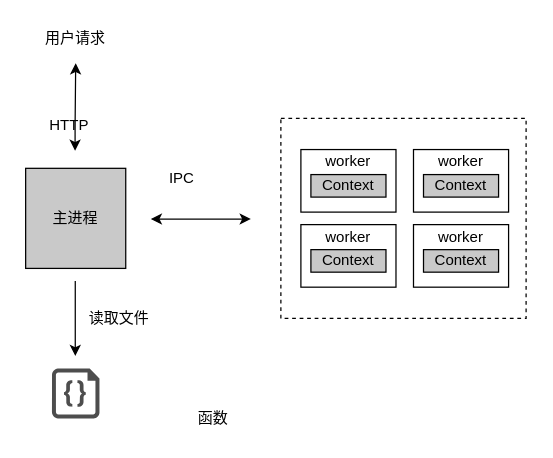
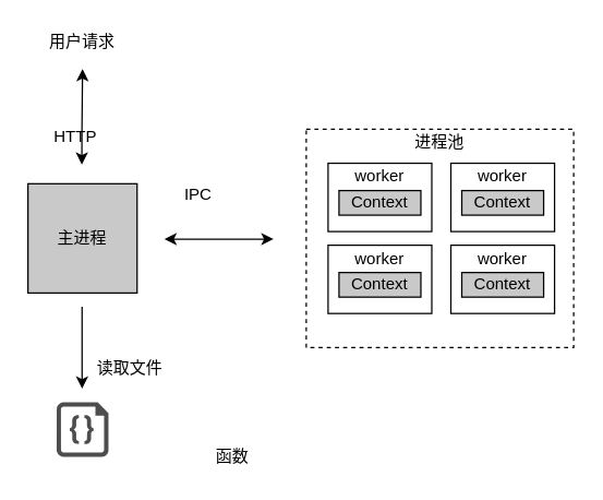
  <mxCell id="0" />
  <mxCell id="1" parent="0" />
  <mxCell id="2" value="" style="rounded=0;whiteSpace=wrap;html=1;" parent="1" vertex="1"><mxGeometry x="240" y="119" width="76" height="50" as="geometry" /></mxCell>
  <mxCell id="3" value="主进程" style="whiteSpace=wrap;html=1;aspect=fixed;fillColor=#c9c9c9;" parent="1" vertex="1"><mxGeometry x="20" y="134" width="80" height="80" as="geometry" /></mxCell>
  <mxCell id="4" value="" style="endArrow=classic;startArrow=classic;html=1;" parent="1" edge="1"><mxGeometry width="50" height="50" relative="1" as="geometry"><mxPoint x="120" y="174.52" as="sourcePoint" /><mxPoint x="200" y="174.52" as="targetPoint" /></mxGeometry></mxCell>
  <mxCell id="5" value="" style="verticalLabelPosition=bottom;html=1;verticalAlign=top;align=center;strokeColor=none;shape=mxgraph.azure.code_file;pointerEvents=1;fillColor=#4D4D4D;" parent="1" vertex="1"><mxGeometry x="41" y="294" width="38" height="40" as="geometry" /></mxCell>
  <mxCell id="6" value="函数" style="text;html=1;strokeColor=none;fillColor=none;align=center;verticalAlign=middle;whiteSpace=wrap;rounded=0;" parent="1" vertex="1"><mxGeometry x="150" y="324" width="40" height="20" as="geometry" /></mxCell>
  <mxCell id="7" value="IPC" style="text;html=1;strokeColor=none;fillColor=none;align=center;verticalAlign=middle;whiteSpace=wrap;rounded=0;" parent="1" vertex="1"><mxGeometry x="125" y="132.02" width="40" height="20" as="geometry" /></mxCell>
  <mxCell id="8" value="" style="endArrow=classic;html=1;" parent="1" edge="1"><mxGeometry width="50" height="50" relative="1" as="geometry"><mxPoint x="59.66" y="224" as="sourcePoint" /><mxPoint x="59.66" y="284" as="targetPoint" /><Array as="points"><mxPoint x="59.66" y="244" /></Array></mxGeometry></mxCell>
- <mxCell id="9" value="读取文件" style="text;html=1;strokeColor=none;fillColor=none;align=center;verticalAlign=middle;whiteSpace=wrap;rounded=0;" parent="1" vertex="1"><mxGeometry x="60" y="244" width="70" height="20" as="geometry" /></mxCell>
+ <mxCell id="9" value="读取文件" style="text;html=1;strokeColor=none;fillColor=none;align=center;verticalAlign=middle;whiteSpace=wrap;rounded=0;" parent="1" vertex="1"><mxGeometry x="60" y="259" width="70" height="20" as="geometry" /></mxCell>
  <mxCell id="10" value="Context" style="rounded=0;whiteSpace=wrap;html=1;fillColor=#C9C9C9;" parent="1" vertex="1"><mxGeometry x="248" y="139" width="60" height="18" as="geometry" /></mxCell>
  <mxCell id="11" value="用户请求" style="text;html=1;strokeColor=none;fillColor=none;align=center;verticalAlign=middle;whiteSpace=wrap;rounded=0;" parent="1" vertex="1"><mxGeometry x="35" y="20" width="50" height="20" as="geometry" /></mxCell>
  <mxCell id="12" value="" style="endArrow=classic;startArrow=classic;html=1;" parent="1" edge="1"><mxGeometry width="50" height="50" relative="1" as="geometry"><mxPoint x="60" y="50" as="sourcePoint" /><mxPoint x="59.52" y="120" as="targetPoint" /><Array as="points"><mxPoint x="59.52" y="100" /></Array></mxGeometry></mxCell>
  <mxCell id="13" value="HTTP" style="text;html=1;strokeColor=none;fillColor=none;align=center;verticalAlign=middle;whiteSpace=wrap;rounded=0;" parent="1" vertex="1"><mxGeometry x="30" y="90" width="50" height="20" as="geometry" /></mxCell>
  <mxCell id="14" value="worker" style="text;html=1;strokeColor=none;fillColor=none;align=center;verticalAlign=middle;whiteSpace=wrap;rounded=0;" parent="1" vertex="1"><mxGeometry x="258" y="119" width="40" height="20" as="geometry" /></mxCell>
  <mxCell id="15" value="" style="rounded=0;whiteSpace=wrap;html=1;" parent="1" vertex="1"><mxGeometry x="330" y="119" width="76" height="50" as="geometry" /></mxCell>
  <mxCell id="16" value="Context" style="rounded=0;whiteSpace=wrap;html=1;fillColor=#C9C9C9;" parent="1" vertex="1"><mxGeometry x="338" y="139" width="60" height="18" as="geometry" /></mxCell>
  <mxCell id="17" value="worker" style="text;html=1;strokeColor=none;fillColor=none;align=center;verticalAlign=middle;whiteSpace=wrap;rounded=0;" parent="1" vertex="1"><mxGeometry x="348" y="119" width="40" height="20" as="geometry" /></mxCell>
  <mxCell id="18" value="" style="rounded=0;whiteSpace=wrap;html=1;" parent="1" vertex="1"><mxGeometry x="240" y="179" width="76" height="50" as="geometry" /></mxCell>
  <mxCell id="19" value="Context" style="rounded=0;whiteSpace=wrap;html=1;fillColor=#C9C9C9;" parent="1" vertex="1"><mxGeometry x="248" y="199" width="60" height="18" as="geometry" /></mxCell>
  <mxCell id="20" value="worker" style="text;html=1;strokeColor=none;fillColor=none;align=center;verticalAlign=middle;whiteSpace=wrap;rounded=0;" parent="1" vertex="1"><mxGeometry x="258" y="179" width="40" height="20" as="geometry" /></mxCell>
  <mxCell id="21" value="" style="rounded=0;whiteSpace=wrap;html=1;" parent="1" vertex="1"><mxGeometry x="330" y="179" width="76" height="50" as="geometry" /></mxCell>
  <mxCell id="22" value="Context" style="rounded=0;whiteSpace=wrap;html=1;fillColor=#C9C9C9;" parent="1" vertex="1"><mxGeometry x="338" y="199" width="60" height="18" as="geometry" /></mxCell>
  <mxCell id="23" value="worker" style="text;html=1;strokeColor=none;fillColor=none;align=center;verticalAlign=middle;whiteSpace=wrap;rounded=0;" parent="1" vertex="1"><mxGeometry x="348" y="179" width="40" height="20" as="geometry" /></mxCell>
  <mxCell id="24" value="" style="rounded=0;whiteSpace=wrap;html=1;fillColor=none;dashed=1;" parent="1" vertex="1"><mxGeometry x="224" y="94" width="196" height="160" as="geometry" /></mxCell>
+ <mxCell id="25" value="进程池" style="text;html=1;strokeColor=none;fillColor=none;align=center;verticalAlign=middle;whiteSpace=wrap;rounded=0;dashed=1;" parent="1" vertex="1"><mxGeometry x="302" y="94" width="40" height="20" as="geometry" /></mxCell>
